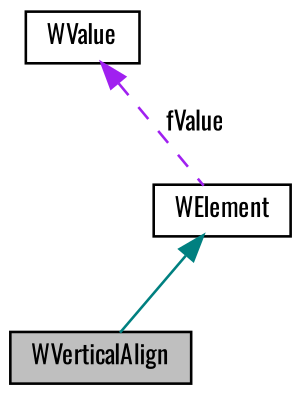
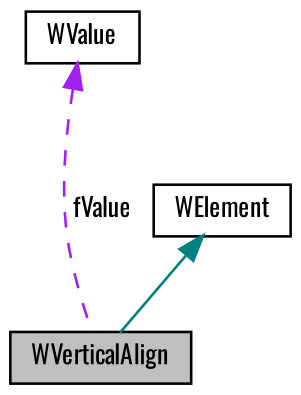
  digraph {
    fontname=Oswald
    node [color=black fillcolor=white fontname=Oswald fontsize=10 shape=record style=filled]
    edge [dir=back fontname=Oswald fontsize=10 labelfontname=Helvetica labelfontsize=10]
    n1 [fillcolor=grey75 fontcolor=black height=0.2 label=WVerticalAlign width=0.4]
    n2 [height=0.2 label=WElement width=0.4]
    n3 [height=0.2 label=WValue width=0.4]
    n2 -> n1 [color=teal style=solid]
-   n3 -> n2 [color=purple label=" fValue" style=dashed]
+   n3 -> n1 [color=purple label=" fValue" style=dashed]
  }
